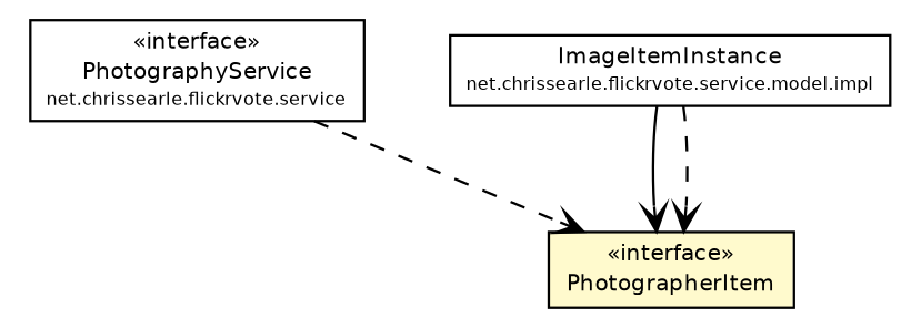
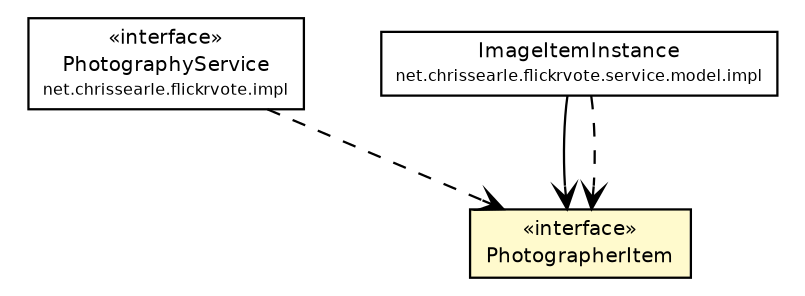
  digraph {
    node [fontcolor=black fontname=Helvetica fontsize=9.0 shape=plaintext]
    edge [arrowhead=open color=black fontcolor=black fontname=Helvetica fontsize=10.0 headport=p labelfontname=Helvetica labelfontsize=10 style=dashed tailport=p]
-   n1 [label=<<table border="0" cellborder="1" cellspacing="0" cellpadding="2" port="p" href="../PhotographyService.html"> 		<tr><td><table border="0" cellspacing="0" cellpadding="1"> 			<tr><td> &laquo;interface&raquo; </td></tr> 			<tr><td> PhotographyService </td></tr> 			<tr><td><font point-size="7.0"> net.chrissearle.flickrvote.service </font></td></tr> 		</table></td></tr> 		</table>>]
+   n1 [label=<<table border="0" cellborder="1" cellspacing="0" cellpadding="2" port="p" href="../PhotographyService.html"> 		<tr><td><table border="0" cellspacing="0" cellpadding="1"> 			<tr><td> &laquo;interface&raquo; </td></tr> 			<tr><td> PhotographyService </td></tr> 			<tr><td><font point-size="7.0"> net.chrissearle.flickrvote.impl </font></td></tr> 		</table></td></tr> 		</table>>]
    n2 [label=<<table border="0" cellborder="1" cellspacing="0" cellpadding="2" port="p" bgcolor="lemonChiffon" href="./PhotographerItem.html"> 		<tr><td><table border="0" cellspacing="0" cellpadding="1"> 			<tr><td> &laquo;interface&raquo; </td></tr> 			<tr><td> PhotographerItem </td></tr> 		</table></td></tr> 		</table>>]
    n3 [label=<<table border="0" cellborder="1" cellspacing="0" cellpadding="2" port="p" href="./impl/ImageItemInstance.html"> 		<tr><td><table border="0" cellspacing="0" cellpadding="1"> 			<tr><td> ImageItemInstance </td></tr> 			<tr><td><font point-size="7.0"> net.chrissearle.flickrvote.service.model.impl </font></td></tr> 		</table></td></tr> 		</table>>]
    n1 -> n2
    n3 -> n2 [style=""]
    n3 -> n2
  }
